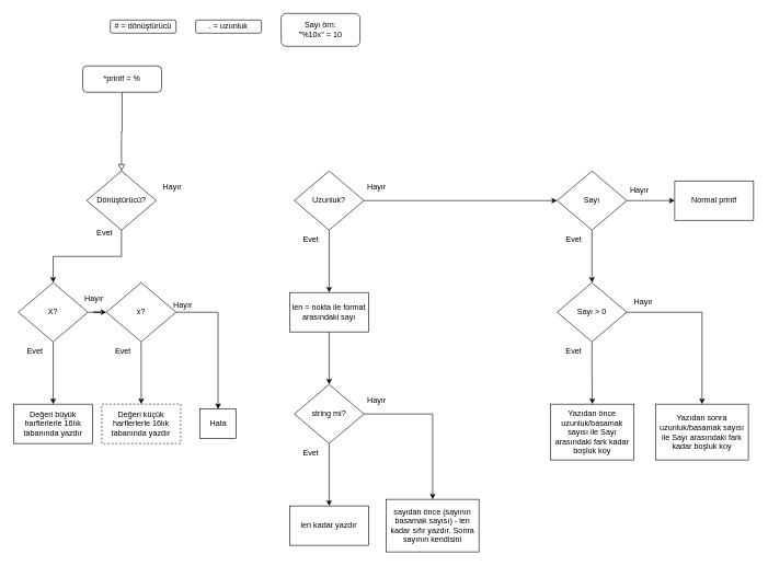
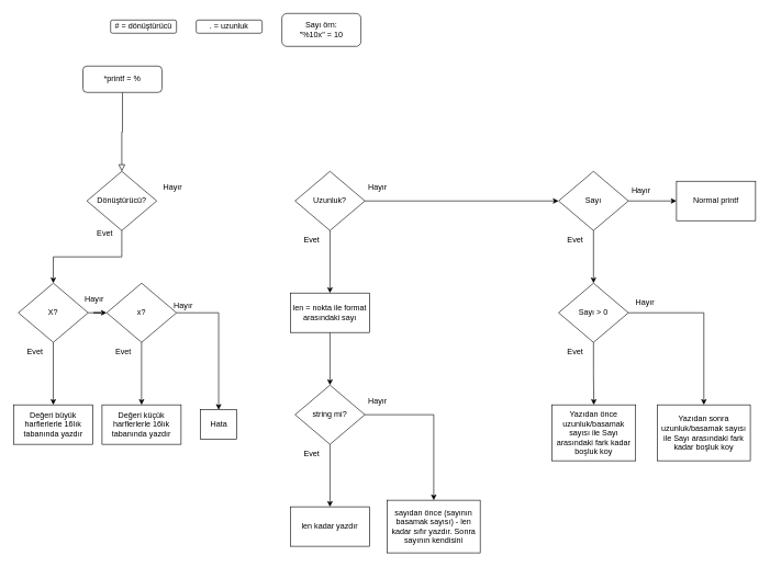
  <mxCell id="0" />
  <mxCell id="1" parent="0" />
  <mxCell id="2" value="" style="rounded=0;html=1;jettySize=auto;orthogonalLoop=1;fontSize=11;endArrow=block;endFill=0;endSize=8;strokeWidth=1;shadow=0;labelBackgroundColor=none;edgeStyle=orthogonalEdgeStyle;entryX=0.5;entryY=0;entryDx=0;entryDy=0;" parent="1" source="3" target="7" edge="1"><mxGeometry relative="1" as="geometry"><mxPoint x="331" y="200" as="targetPoint" /></mxGeometry></mxCell>
  <mxCell id="3" value="&lt;div&gt;*printf = %&lt;br&gt;&lt;/div&gt;" style="rounded=1;whiteSpace=wrap;html=1;fontSize=12;glass=0;strokeWidth=1;shadow=0;" parent="1" vertex="1"><mxGeometry x="125" y="100" width="120" height="40" as="geometry" /></mxCell>
  <mxCell id="4" value=". = uzunluk" style="rounded=1;whiteSpace=wrap;html=1;" vertex="1" parent="1"><mxGeometry x="297" y="30" width="100" height="20" as="geometry" /></mxCell>
  <mxCell id="5" value="&lt;div&gt;# = dönüştürücü&lt;/div&gt;" style="rounded=1;whiteSpace=wrap;html=1;" vertex="1" parent="1"><mxGeometry x="167" y="30" width="100" height="20" as="geometry" /></mxCell>
  <mxCell id="6" value="" style="edgeStyle=orthogonalEdgeStyle;rounded=0;orthogonalLoop=1;jettySize=auto;html=1;" edge="1" parent="1" source="7" target="18"><mxGeometry relative="1" as="geometry" /></mxCell>
  <mxCell id="7" value="Dönüştürücü?" style="rhombus;whiteSpace=wrap;html=1;" vertex="1" parent="1"><mxGeometry x="131" y="260" width="106" height="90" as="geometry" /></mxCell>
  <mxCell id="8" value="" style="edgeStyle=orthogonalEdgeStyle;rounded=0;orthogonalLoop=1;jettySize=auto;html=1;" edge="1" parent="1" source="10" target="13"><mxGeometry relative="1" as="geometry" /></mxCell>
  <mxCell id="9" value="" style="edgeStyle=orthogonalEdgeStyle;rounded=0;orthogonalLoop=1;jettySize=auto;html=1;" edge="1" parent="1" source="10" target="31"><mxGeometry relative="1" as="geometry" /></mxCell>
  <mxCell id="10" value="Uzunluk?" style="rhombus;whiteSpace=wrap;html=1;" vertex="1" parent="1"><mxGeometry x="447" y="260" width="106" height="90" as="geometry" /></mxCell>
  <mxCell id="11" value="" style="edgeStyle=orthogonalEdgeStyle;rounded=0;orthogonalLoop=1;jettySize=auto;html=1;" edge="1" parent="1" source="13" target="41"><mxGeometry relative="1" as="geometry" /></mxCell>
  <mxCell id="12" value="" style="edgeStyle=orthogonalEdgeStyle;rounded=0;orthogonalLoop=1;jettySize=auto;html=1;" edge="1" parent="1" source="13" target="48"><mxGeometry relative="1" as="geometry" /></mxCell>
  <mxCell id="13" value="Sayı" style="rhombus;whiteSpace=wrap;html=1;" vertex="1" parent="1"><mxGeometry x="847" y="260" width="106" height="90" as="geometry" /></mxCell>
  <mxCell id="14" value="Hayır" style="text;html=1;align=center;verticalAlign=middle;resizable=0;points=[];autosize=1;strokeColor=none;fillColor=none;" vertex="1" parent="1"><mxGeometry x="236" y="270" width="50" height="30" as="geometry" /></mxCell>
  <mxCell id="15" value="Hayır" style="text;html=1;align=center;verticalAlign=middle;resizable=0;points=[];autosize=1;strokeColor=none;fillColor=none;" vertex="1" parent="1"><mxGeometry x="547" y="270" width="50" height="30" as="geometry" /></mxCell>
  <mxCell id="16" value="" style="edgeStyle=orthogonalEdgeStyle;rounded=0;orthogonalLoop=1;jettySize=auto;html=1;" edge="1" parent="1" source="18" target="19"><mxGeometry relative="1" as="geometry" /></mxCell>
  <mxCell id="17" value="" style="edgeStyle=orthogonalEdgeStyle;rounded=0;orthogonalLoop=1;jettySize=auto;html=1;" edge="1" parent="1" source="18" target="22"><mxGeometry relative="1" as="geometry" /></mxCell>
  <mxCell id="18" value="X?" style="rhombus;whiteSpace=wrap;html=1;" vertex="1" parent="1"><mxGeometry x="27" y="430" width="106" height="90" as="geometry" /></mxCell>
  <mxCell id="19" value="Değeri büyük harflerlerle 16lık tabanında yazdır" style="whiteSpace=wrap;html=1;" vertex="1" parent="1"><mxGeometry x="20" y="615" width="120" height="60" as="geometry" /></mxCell>
  <mxCell id="20" value="" style="edgeStyle=orthogonalEdgeStyle;rounded=0;orthogonalLoop=1;jettySize=auto;html=1;" edge="1" parent="1" source="22" target="24"><mxGeometry relative="1" as="geometry" /></mxCell>
  <mxCell id="21" value="" style="edgeStyle=orthogonalEdgeStyle;rounded=0;orthogonalLoop=1;jettySize=auto;html=1;" edge="1" parent="1" source="22" target="26"><mxGeometry relative="1" as="geometry" /></mxCell>
  <mxCell id="22" value="x?" style="rhombus;whiteSpace=wrap;html=1;" vertex="1" parent="1"><mxGeometry x="161" y="430" width="106" height="90" as="geometry" /></mxCell>
  <mxCell id="23" value="Hayır" style="text;html=1;align=center;verticalAlign=middle;resizable=0;points=[];autosize=1;strokeColor=none;fillColor=none;" vertex="1" parent="1"><mxGeometry x="117" y="440" width="50" height="30" as="geometry" /></mxCell>
  <mxCell id="24" value="&lt;div&gt;Hata&lt;/div&gt;" style="whiteSpace=wrap;html=1;" vertex="1" parent="1"><mxGeometry x="303.5" y="622.5" width="55" height="45" as="geometry" /></mxCell>
  <mxCell id="25" value="Hayır" style="text;html=1;align=center;verticalAlign=middle;resizable=0;points=[];autosize=1;strokeColor=none;fillColor=none;" vertex="1" parent="1"><mxGeometry x="252" y="450" width="50" height="30" as="geometry" /></mxCell>
- <mxCell id="26" value="Değeri küçük harflerlerle 16lık tabanında yazdır" style="whiteSpace=wrap;html=1;dashed=1;" vertex="1" parent="1"><mxGeometry x="154" y="615" width="120" height="60" as="geometry" /></mxCell>
+ <mxCell id="26" value="Değeri küçük harflerlerle 16lık tabanında yazdır" style="whiteSpace=wrap;html=1;" vertex="1" parent="1"><mxGeometry x="154" y="615" width="120" height="60" as="geometry" /></mxCell>
  <mxCell id="27" value="&lt;div&gt;Evet&lt;/div&gt;" style="text;html=1;align=center;verticalAlign=middle;resizable=0;points=[];autosize=1;strokeColor=none;fillColor=none;" vertex="1" parent="1"><mxGeometry x="133" y="340" width="50" height="30" as="geometry" /></mxCell>
  <mxCell id="28" value="&lt;div&gt;Evet&lt;/div&gt;" style="text;html=1;align=center;verticalAlign=middle;resizable=0;points=[];autosize=1;strokeColor=none;fillColor=none;" vertex="1" parent="1"><mxGeometry x="27" y="520" width="50" height="30" as="geometry" /></mxCell>
  <mxCell id="29" value="&lt;div&gt;Evet&lt;/div&gt;" style="text;html=1;align=center;verticalAlign=middle;resizable=0;points=[];autosize=1;strokeColor=none;fillColor=none;" vertex="1" parent="1"><mxGeometry x="161" y="520" width="50" height="30" as="geometry" /></mxCell>
  <mxCell id="30" style="edgeStyle=orthogonalEdgeStyle;rounded=0;orthogonalLoop=1;jettySize=auto;html=1;" edge="1" parent="1" source="31" target="34"><mxGeometry relative="1" as="geometry" /></mxCell>
  <mxCell id="31" value="len = nokta ile format arasındaki sayı" style="whiteSpace=wrap;html=1;" vertex="1" parent="1"><mxGeometry x="440" y="445" width="120" height="60" as="geometry" /></mxCell>
  <mxCell id="32" value="" style="edgeStyle=orthogonalEdgeStyle;rounded=0;orthogonalLoop=1;jettySize=auto;html=1;" edge="1" parent="1" source="34" target="36"><mxGeometry relative="1" as="geometry" /></mxCell>
  <mxCell id="33" value="" style="edgeStyle=orthogonalEdgeStyle;rounded=0;orthogonalLoop=1;jettySize=auto;html=1;" edge="1" parent="1" source="34" target="38"><mxGeometry relative="1" as="geometry" /></mxCell>
  <mxCell id="34" value="string mi?" style="rhombus;whiteSpace=wrap;html=1;" vertex="1" parent="1"><mxGeometry x="447" y="585" width="106" height="90" as="geometry" /></mxCell>
  <mxCell id="35" value="&lt;div&gt;Evet&lt;/div&gt;" style="text;html=1;align=center;verticalAlign=middle;resizable=0;points=[];autosize=1;strokeColor=none;fillColor=none;" vertex="1" parent="1"><mxGeometry x="447" y="350" width="50" height="30" as="geometry" /></mxCell>
  <mxCell id="36" value="len kadar yazdır" style="whiteSpace=wrap;html=1;" vertex="1" parent="1"><mxGeometry x="440" y="770" width="120" height="60" as="geometry" /></mxCell>
  <mxCell id="37" value="&lt;div&gt;Evet&lt;/div&gt;" style="text;html=1;align=center;verticalAlign=middle;resizable=0;points=[];autosize=1;strokeColor=none;fillColor=none;" vertex="1" parent="1"><mxGeometry x="447" y="675" width="50" height="30" as="geometry" /></mxCell>
  <mxCell id="38" value="sayıdan önce (sayının basamak sayısı) - len kadar sıfır yazdır. Sonra sayının kendisini" style="whiteSpace=wrap;html=1;" vertex="1" parent="1"><mxGeometry x="587" y="760" width="141" height="80" as="geometry" /></mxCell>
  <mxCell id="39" value="" style="edgeStyle=orthogonalEdgeStyle;rounded=0;orthogonalLoop=1;jettySize=auto;html=1;" edge="1" parent="1" source="41" target="42"><mxGeometry relative="1" as="geometry" /></mxCell>
  <mxCell id="40" value="" style="edgeStyle=orthogonalEdgeStyle;rounded=0;orthogonalLoop=1;jettySize=auto;html=1;" edge="1" parent="1" source="41" target="43"><mxGeometry relative="1" as="geometry" /></mxCell>
  <mxCell id="41" value="Sayı &amp;gt; 0" style="rhombus;whiteSpace=wrap;html=1;" vertex="1" parent="1"><mxGeometry x="847" y="430" width="106" height="90" as="geometry" /></mxCell>
  <mxCell id="42" value="Yazıdan önce uzunluk/basamak sayısı ile Sayı arasındaki fark kadar boşluk koy" style="whiteSpace=wrap;html=1;" vertex="1" parent="1"><mxGeometry x="837" y="615" width="127" height="85" as="geometry" /></mxCell>
  <mxCell id="43" value="Yazıdan sonra uzunluk/basamak sayısı ile Sayı arasındaki fark kadar boşluk koy" style="whiteSpace=wrap;html=1;" vertex="1" parent="1"><mxGeometry x="997" y="615" width="141" height="85" as="geometry" /></mxCell>
  <mxCell id="44" value="&lt;div&gt;Evet&lt;/div&gt;" style="text;html=1;align=center;verticalAlign=middle;resizable=0;points=[];autosize=1;strokeColor=none;fillColor=none;" vertex="1" parent="1"><mxGeometry x="847" y="350" width="50" height="30" as="geometry" /></mxCell>
  <mxCell id="45" value="&lt;div&gt;Evet&lt;/div&gt;" style="text;html=1;align=center;verticalAlign=middle;resizable=0;points=[];autosize=1;strokeColor=none;fillColor=none;" vertex="1" parent="1"><mxGeometry x="847" y="520" width="50" height="30" as="geometry" /></mxCell>
  <mxCell id="46" value="Hayır" style="text;html=1;align=center;verticalAlign=middle;resizable=0;points=[];autosize=1;strokeColor=none;fillColor=none;" vertex="1" parent="1"><mxGeometry x="953" y="445" width="50" height="30" as="geometry" /></mxCell>
  <mxCell id="47" value="Hayır" style="text;html=1;align=center;verticalAlign=middle;resizable=0;points=[];autosize=1;strokeColor=none;fillColor=none;" vertex="1" parent="1"><mxGeometry x="547" y="595" width="50" height="30" as="geometry" /></mxCell>
  <mxCell id="48" value="Normal printf" style="whiteSpace=wrap;html=1;" vertex="1" parent="1"><mxGeometry x="1026" y="275" width="120" height="60" as="geometry" /></mxCell>
  <mxCell id="49" value="Hayır" style="text;html=1;align=center;verticalAlign=middle;resizable=0;points=[];autosize=1;strokeColor=none;fillColor=none;" vertex="1" parent="1"><mxGeometry x="947" y="275" width="50" height="30" as="geometry" /></mxCell>
  <mxCell id="50" value="&lt;div&gt;Sayı örn:&lt;br&gt;&lt;/div&gt;&lt;div&gt;&quot;%10x&quot; = 10&lt;br&gt;&lt;/div&gt;" style="rounded=1;whiteSpace=wrap;html=1;" vertex="1" parent="1"><mxGeometry x="427" y="20" width="120" height="50" as="geometry" /></mxCell>
